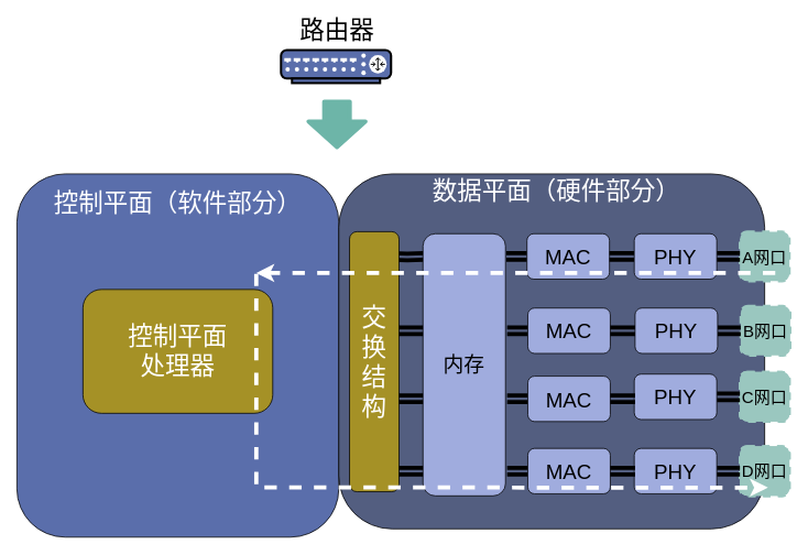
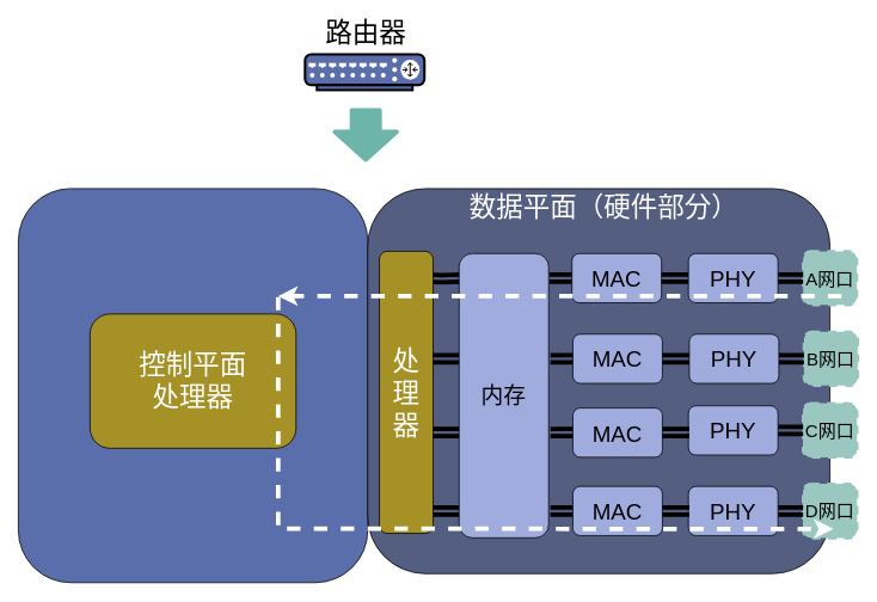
  <mxCell id="0" />
  <mxCell id="1" parent="0" />
  <mxCell id="2" value="" style="rounded=1;whiteSpace=wrap;html=1;fillColor=#5A6EAB;" parent="1" vertex="1"><mxGeometry x="20" y="210" width="390" height="440" as="geometry" /></mxCell>
  <mxCell id="3" value="&lt;font style=&quot;font-size: 30px&quot; color=&quot;#ffffff&quot;&gt;控制平面&lt;br&gt;处理器&lt;/font&gt;" style="rounded=1;whiteSpace=wrap;html=1;fillColor=#A59126;" parent="1" vertex="1"><mxGeometry x="100" y="350" width="230" height="150" as="geometry" /></mxCell>
  <mxCell id="4" value="" style="rounded=1;whiteSpace=wrap;html=1;fillColor=#535e80;" parent="1" vertex="1"><mxGeometry x="410" y="210" width="516" height="430" as="geometry" /></mxCell>
  <mxCell id="5" style="edgeStyle=orthogonalEdgeStyle;rounded=0;orthogonalLoop=1;jettySize=auto;html=1;exitX=0;exitY=0.5;exitDx=0;exitDy=0;entryX=0.833;entryY=0.095;entryDx=0;entryDy=0;entryPerimeter=0;endArrow=none;endFill=0;strokeWidth=5;shape=link;" parent="1" target="12" edge="1"><mxGeometry relative="1" as="geometry"><mxPoint x="513" y="310" as="sourcePoint" /></mxGeometry></mxCell>
  <mxCell id="6" style="edgeStyle=orthogonalEdgeStyle;rounded=0;orthogonalLoop=1;jettySize=auto;html=1;exitX=0;exitY=0.5;exitDx=0;exitDy=0;endArrow=none;endFill=0;shape=link;strokeWidth=5;" parent="1" source="7" edge="1"><mxGeometry relative="1" as="geometry"><mxPoint x="613" y="310" as="targetPoint" /></mxGeometry></mxCell>
  <mxCell id="7" value="&lt;font style=&quot;font-size: 25px&quot;&gt;MAC&lt;/font&gt;" style="rounded=1;whiteSpace=wrap;html=1;fillColor=#A0ACDE;" parent="1" vertex="1"><mxGeometry x="638" y="282.5" width="100" height="55" as="geometry" /></mxCell>
  <mxCell id="8" value="&lt;span style=&quot;font-size: 30px&quot;&gt;路由器&lt;/span&gt;" style="text;html=1;strokeColor=none;fillColor=none;align=center;verticalAlign=middle;whiteSpace=wrap;rounded=0;" parent="1" vertex="1"><mxGeometry x="358.33" y="20" width="100" height="31" as="geometry" /></mxCell>
  <mxCell id="9" value="&lt;font style=&quot;font-size: 20px&quot;&gt;A网口&lt;/font&gt;" style="rounded=1;whiteSpace=wrap;html=1;fillColor=#9AC7BF;strokeColor=#9AC7BF;dashed=1;strokeWidth=3;" parent="1" vertex="1"><mxGeometry x="896" y="280" width="60" height="60" as="geometry" /></mxCell>
  <mxCell id="10" value="" style="rounded=1;whiteSpace=wrap;html=1;fillColor=#9AC7BF;strokeColor=#9AC7BF;strokeWidth=3;dashed=1;" parent="1" vertex="1"><mxGeometry x="896" y="450" width="60" height="60" as="geometry" /></mxCell>
  <mxCell id="11" value="" style="rounded=1;whiteSpace=wrap;html=1;fillColor=#9AC7BF;strokeColor=#9AC7BF;strokeWidth=3;dashed=1;" parent="1" vertex="1"><mxGeometry x="896" y="540" width="60" height="60" as="geometry" /></mxCell>
- <mxCell id="12" value="&lt;span style=&quot;font-size: 30px&quot;&gt;&lt;font color=&quot;#ffffff&quot;&gt;交换结构&lt;/font&gt;&lt;/span&gt;" style="rounded=1;whiteSpace=wrap;html=1;fillColor=#A59126;" parent="1" vertex="1"><mxGeometry x="423" y="280" width="60" height="315" as="geometry" /></mxCell>
+ <mxCell id="12" value="&lt;span style=&quot;font-size: 30px&quot;&gt;&lt;font color=&quot;#ffffff&quot;&gt;处理器&lt;/font&gt;&lt;/span&gt;" style="rounded=1;whiteSpace=wrap;html=1;fillColor=#A59126;" parent="1" vertex="1"><mxGeometry x="423" y="280" width="60" height="315" as="geometry" /></mxCell>
  <mxCell id="13" style="edgeStyle=orthogonalEdgeStyle;rounded=0;orthogonalLoop=1;jettySize=auto;html=1;exitX=1;exitY=0.5;exitDx=0;exitDy=0;entryX=0;entryY=0.5;entryDx=0;entryDy=0;endArrow=none;endFill=0;strokeWidth=5;shape=link;" parent="1" source="15" target="9" edge="1"><mxGeometry relative="1" as="geometry" /></mxCell>
  <mxCell id="14" style="edgeStyle=orthogonalEdgeStyle;rounded=0;orthogonalLoop=1;jettySize=auto;html=1;exitX=0;exitY=0.5;exitDx=0;exitDy=0;entryX=1;entryY=0.5;entryDx=0;entryDy=0;endArrow=none;endFill=0;strokeWidth=5;shape=link;" parent="1" source="15" target="7" edge="1"><mxGeometry relative="1" as="geometry" /></mxCell>
  <mxCell id="15" value="&lt;font style=&quot;font-size: 25px&quot;&gt;PHY&lt;/font&gt;" style="rounded=1;whiteSpace=wrap;html=1;fillColor=#A0ACDE;" parent="1" vertex="1"><mxGeometry x="768" y="282.5" width="100" height="55" as="geometry" /></mxCell>
  <mxCell id="16" value="&lt;span style=&quot;font-size: 20px&quot;&gt;B网口&lt;/span&gt;" style="rounded=1;whiteSpace=wrap;html=1;fillColor=#9AC7BF;strokeWidth=3;dashed=1;strokeColor=#9AC7BF;" parent="1" vertex="1"><mxGeometry x="896.99" y="370" width="60" height="60" as="geometry" /></mxCell>
  <mxCell id="17" style="edgeStyle=orthogonalEdgeStyle;rounded=0;orthogonalLoop=1;jettySize=auto;html=1;exitX=1;exitY=0.5;exitDx=0;exitDy=0;entryX=0;entryY=0.5;entryDx=0;entryDy=0;endArrow=none;endFill=0;strokeWidth=5;shape=link;" parent="1" source="18" target="16" edge="1"><mxGeometry relative="1" as="geometry" /></mxCell>
  <mxCell id="18" value="&lt;font style=&quot;font-size: 25px&quot;&gt;PHY&lt;/font&gt;" style="rounded=1;whiteSpace=wrap;html=1;fillColor=#A0ACDE;" parent="1" vertex="1"><mxGeometry x="768.99" y="372.5" width="100" height="55" as="geometry" /></mxCell>
  <mxCell id="19" value="&lt;span style=&quot;font-size: 20px&quot;&gt;C网口&lt;/span&gt;" style="rounded=1;whiteSpace=wrap;html=1;fillColor=#9AC7BF;strokeColor=#9AC7BF;strokeWidth=3;dashed=1;" parent="1" vertex="1"><mxGeometry x="896" y="450" width="60" height="60" as="geometry" /></mxCell>
  <mxCell id="20" style="edgeStyle=orthogonalEdgeStyle;rounded=0;orthogonalLoop=1;jettySize=auto;html=1;exitX=1;exitY=0.5;exitDx=0;exitDy=0;entryX=0;entryY=0.5;entryDx=0;entryDy=0;endArrow=none;endFill=0;strokeWidth=5;shape=link;" parent="1" source="21" target="19" edge="1"><mxGeometry relative="1" as="geometry" /></mxCell>
  <mxCell id="21" value="&lt;font style=&quot;font-size: 25px&quot;&gt;PHY&lt;/font&gt;" style="rounded=1;whiteSpace=wrap;html=1;fillColor=#A0ACDE;" parent="1" vertex="1"><mxGeometry x="768" y="452.5" width="100" height="55" as="geometry" /></mxCell>
  <mxCell id="22" value="&lt;span style=&quot;font-size: 20px&quot;&gt;D网口&lt;/span&gt;" style="rounded=1;whiteSpace=wrap;html=1;fillColor=#9AC7BF;strokeColor=#9AC7BF;strokeWidth=3;dashed=1;" parent="1" vertex="1"><mxGeometry x="896" y="540" width="60" height="60" as="geometry" /></mxCell>
  <mxCell id="23" style="edgeStyle=orthogonalEdgeStyle;rounded=0;orthogonalLoop=1;jettySize=auto;html=1;exitX=1;exitY=0.5;exitDx=0;exitDy=0;entryX=0;entryY=0.5;entryDx=0;entryDy=0;endArrow=none;endFill=0;strokeWidth=5;shape=link;" parent="1" source="24" target="22" edge="1"><mxGeometry relative="1" as="geometry" /></mxCell>
  <mxCell id="24" value="&lt;font style=&quot;font-size: 25px&quot;&gt;PHY&lt;/font&gt;" style="rounded=1;whiteSpace=wrap;html=1;fillColor=#A0ACDE;" parent="1" vertex="1"><mxGeometry x="768" y="542.5" width="100" height="55" as="geometry" /></mxCell>
  <mxCell id="25" value="" style="shape=flexArrow;endArrow=classic;html=1;strokeWidth=5;endWidth=33;endSize=8.67;width=27;strokeColor=#6DB5A8;fillColor=#6DB5A8;" parent="1" edge="1"><mxGeometry width="50" height="50" relative="1" as="geometry"><mxPoint x="407.83" y="120" as="sourcePoint" /><mxPoint x="407.83" y="180" as="targetPoint" /></mxGeometry></mxCell>
  <mxCell id="26" value="" style="endArrow=none;dashed=1;html=1;strokeWidth=5;fillColor=#6DB5A8;exitX=0.174;exitY=0.875;exitDx=0;exitDy=0;exitPerimeter=0;strokeColor=#FFFFFF;" parent="1" edge="1"><mxGeometry width="50" height="50" relative="1" as="geometry"><mxPoint x="310.05" y="586" as="sourcePoint" /><mxPoint x="310" y="320" as="targetPoint" /></mxGeometry></mxCell>
  <mxCell id="27" style="edgeStyle=orthogonalEdgeStyle;shape=link;rounded=0;orthogonalLoop=1;jettySize=auto;html=1;exitX=0;exitY=0.5;exitDx=0;exitDy=0;entryX=1;entryY=0.378;entryDx=0;entryDy=0;entryPerimeter=0;startArrow=classic;startFill=1;endArrow=none;endFill=0;strokeWidth=5;" parent="1" target="12" edge="1"><mxGeometry relative="1" as="geometry"><mxPoint x="513.99" y="400" as="sourcePoint" /></mxGeometry></mxCell>
  <mxCell id="28" style="edgeStyle=orthogonalEdgeStyle;rounded=0;orthogonalLoop=1;jettySize=auto;html=1;exitX=0;exitY=0.5;exitDx=0;exitDy=0;endArrow=none;endFill=0;shape=link;strokeWidth=5;" parent="1" source="29" edge="1"><mxGeometry relative="1" as="geometry"><mxPoint x="613.99" y="400" as="targetPoint" /></mxGeometry></mxCell>
  <mxCell id="29" value="&lt;font style=&quot;font-size: 25px&quot;&gt;MAC&lt;/font&gt;" style="rounded=1;whiteSpace=wrap;html=1;fillColor=#A0ACDE;" parent="1" vertex="1"><mxGeometry x="638.99" y="372.5" width="100" height="55" as="geometry" /></mxCell>
  <mxCell id="30" style="edgeStyle=orthogonalEdgeStyle;rounded=0;orthogonalLoop=1;jettySize=auto;html=1;exitX=0;exitY=0.5;exitDx=0;exitDy=0;entryX=1;entryY=0.5;entryDx=0;entryDy=0;endArrow=none;endFill=0;strokeWidth=5;shape=link;" parent="1" target="29" edge="1"><mxGeometry relative="1" as="geometry"><mxPoint x="768.99" y="400" as="sourcePoint" /></mxGeometry></mxCell>
  <mxCell id="31" style="edgeStyle=orthogonalEdgeStyle;shape=link;rounded=0;orthogonalLoop=1;jettySize=auto;html=1;exitX=0;exitY=0.5;exitDx=0;exitDy=0;entryX=1;entryY=0.378;entryDx=0;entryDy=0;entryPerimeter=0;startArrow=classic;startFill=1;endArrow=none;endFill=0;strokeWidth=5;" parent="1" edge="1"><mxGeometry relative="1" as="geometry"><mxPoint x="483" y="481.57" as="targetPoint" /><mxPoint x="513.99" y="482.5" as="sourcePoint" /></mxGeometry></mxCell>
  <mxCell id="32" style="edgeStyle=orthogonalEdgeStyle;rounded=0;orthogonalLoop=1;jettySize=auto;html=1;exitX=0;exitY=0.5;exitDx=0;exitDy=0;endArrow=none;endFill=0;shape=link;strokeWidth=5;" parent="1" source="33" edge="1"><mxGeometry relative="1" as="geometry"><mxPoint x="613.99" y="482.5" as="targetPoint" /></mxGeometry></mxCell>
  <mxCell id="33" value="&lt;font style=&quot;font-size: 25px&quot;&gt;MAC&lt;/font&gt;" style="rounded=1;whiteSpace=wrap;html=1;fillColor=#A0ACDE;" parent="1" vertex="1"><mxGeometry x="638.99" y="455" width="100" height="55" as="geometry" /></mxCell>
  <mxCell id="34" style="edgeStyle=orthogonalEdgeStyle;rounded=0;orthogonalLoop=1;jettySize=auto;html=1;exitX=0;exitY=0.5;exitDx=0;exitDy=0;entryX=1;entryY=0.5;entryDx=0;entryDy=0;endArrow=none;endFill=0;strokeWidth=5;shape=link;" parent="1" target="33" edge="1"><mxGeometry relative="1" as="geometry"><mxPoint x="768.99" y="482.5" as="sourcePoint" /></mxGeometry></mxCell>
  <mxCell id="35" style="edgeStyle=orthogonalEdgeStyle;shape=link;rounded=0;orthogonalLoop=1;jettySize=auto;html=1;exitX=0;exitY=0.5;exitDx=0;exitDy=0;entryX=1;entryY=0.378;entryDx=0;entryDy=0;entryPerimeter=0;startArrow=classic;startFill=1;endArrow=none;endFill=0;strokeWidth=5;" parent="1" edge="1"><mxGeometry relative="1" as="geometry"><mxPoint x="483" y="569.07" as="targetPoint" /><mxPoint x="513.99" y="570" as="sourcePoint" /></mxGeometry></mxCell>
  <mxCell id="36" style="edgeStyle=orthogonalEdgeStyle;rounded=0;orthogonalLoop=1;jettySize=auto;html=1;exitX=0;exitY=0.5;exitDx=0;exitDy=0;endArrow=none;endFill=0;shape=link;strokeWidth=5;" parent="1" source="37" edge="1"><mxGeometry relative="1" as="geometry"><mxPoint x="613.99" y="570" as="targetPoint" /></mxGeometry></mxCell>
  <mxCell id="37" value="&lt;font style=&quot;font-size: 25px&quot;&gt;MAC&lt;/font&gt;" style="rounded=1;whiteSpace=wrap;html=1;fillColor=#A0ACDE;" parent="1" vertex="1"><mxGeometry x="638.99" y="542.5" width="100" height="55" as="geometry" /></mxCell>
  <mxCell id="38" style="edgeStyle=orthogonalEdgeStyle;rounded=0;orthogonalLoop=1;jettySize=auto;html=1;exitX=0;exitY=0.5;exitDx=0;exitDy=0;entryX=1;entryY=0.5;entryDx=0;entryDy=0;endArrow=none;endFill=0;strokeWidth=5;shape=link;" parent="1" target="37" edge="1"><mxGeometry relative="1" as="geometry"><mxPoint x="768.99" y="570" as="sourcePoint" /></mxGeometry></mxCell>
  <mxCell id="39" value="" style="fontColor=#0066CC;verticalAlign=top;verticalLabelPosition=bottom;labelPosition=center;align=center;html=1;outlineConnect=0;gradientColor=none;gradientDirection=north;strokeWidth=2;shape=mxgraph.networks.router;fillColor=#5A6EAB;fontSize=30;" parent="1" vertex="1"><mxGeometry x="340" y="60" width="133.33" height="40" as="geometry" /></mxCell>
  <mxCell id="40" value="&lt;font style=&quot;font-size: 30px&quot;&gt;数据平面（硬件部分）&lt;/font&gt;" style="text;html=1;strokeColor=none;fillColor=none;align=center;verticalAlign=middle;whiteSpace=wrap;rounded=0;fontColor=#FFFFFF;" parent="1" vertex="1"><mxGeometry x="518.99" y="220" width="310" height="20" as="geometry" /></mxCell>
- <mxCell id="41" value="&lt;font style=&quot;font-size: 30px&quot;&gt;控制平面（软件部分）&lt;/font&gt;" style="text;html=1;strokeColor=none;fillColor=none;align=center;verticalAlign=middle;whiteSpace=wrap;rounded=0;fontColor=#FFFFFF;" parent="1" vertex="1"><mxGeometry x="60" y="235" width="310" height="20" as="geometry" /></mxCell>
  <mxCell id="42" value="&lt;font style=&quot;font-size: 25px&quot;&gt;内存&lt;/font&gt;" style="rounded=1;whiteSpace=wrap;html=1;fillColor=#A0ACDE;" vertex="1" parent="1"><mxGeometry x="512" y="282.5" width="100" height="317.5" as="geometry" /></mxCell>
  <mxCell id="43" value="" style="endArrow=classic;dashed=1;html=1;strokeWidth=5;fillColor=#6DB5A8;startArrow=none;startFill=0;endFill=1;exitX=0.769;exitY=0.886;exitDx=0;exitDy=0;exitPerimeter=0;strokeColor=#FFFFFF;" parent="1" edge="1"><mxGeometry width="50" height="50" relative="1" as="geometry"><mxPoint x="319.91" y="589.84" as="sourcePoint" /><mxPoint x="930" y="590" as="targetPoint" /></mxGeometry></mxCell>
  <mxCell id="44" value="" style="endArrow=none;dashed=1;html=1;strokeWidth=5;fillColor=#6DB5A8;startArrow=classic;startFill=1;strokeColor=#FFFFFF;" parent="1" edge="1"><mxGeometry width="50" height="50" relative="1" as="geometry"><mxPoint x="310" as="sourcePoint" y="330" /><mxPoint x="946" as="targetPoint" y="330" /></mxGeometry></mxCell>
